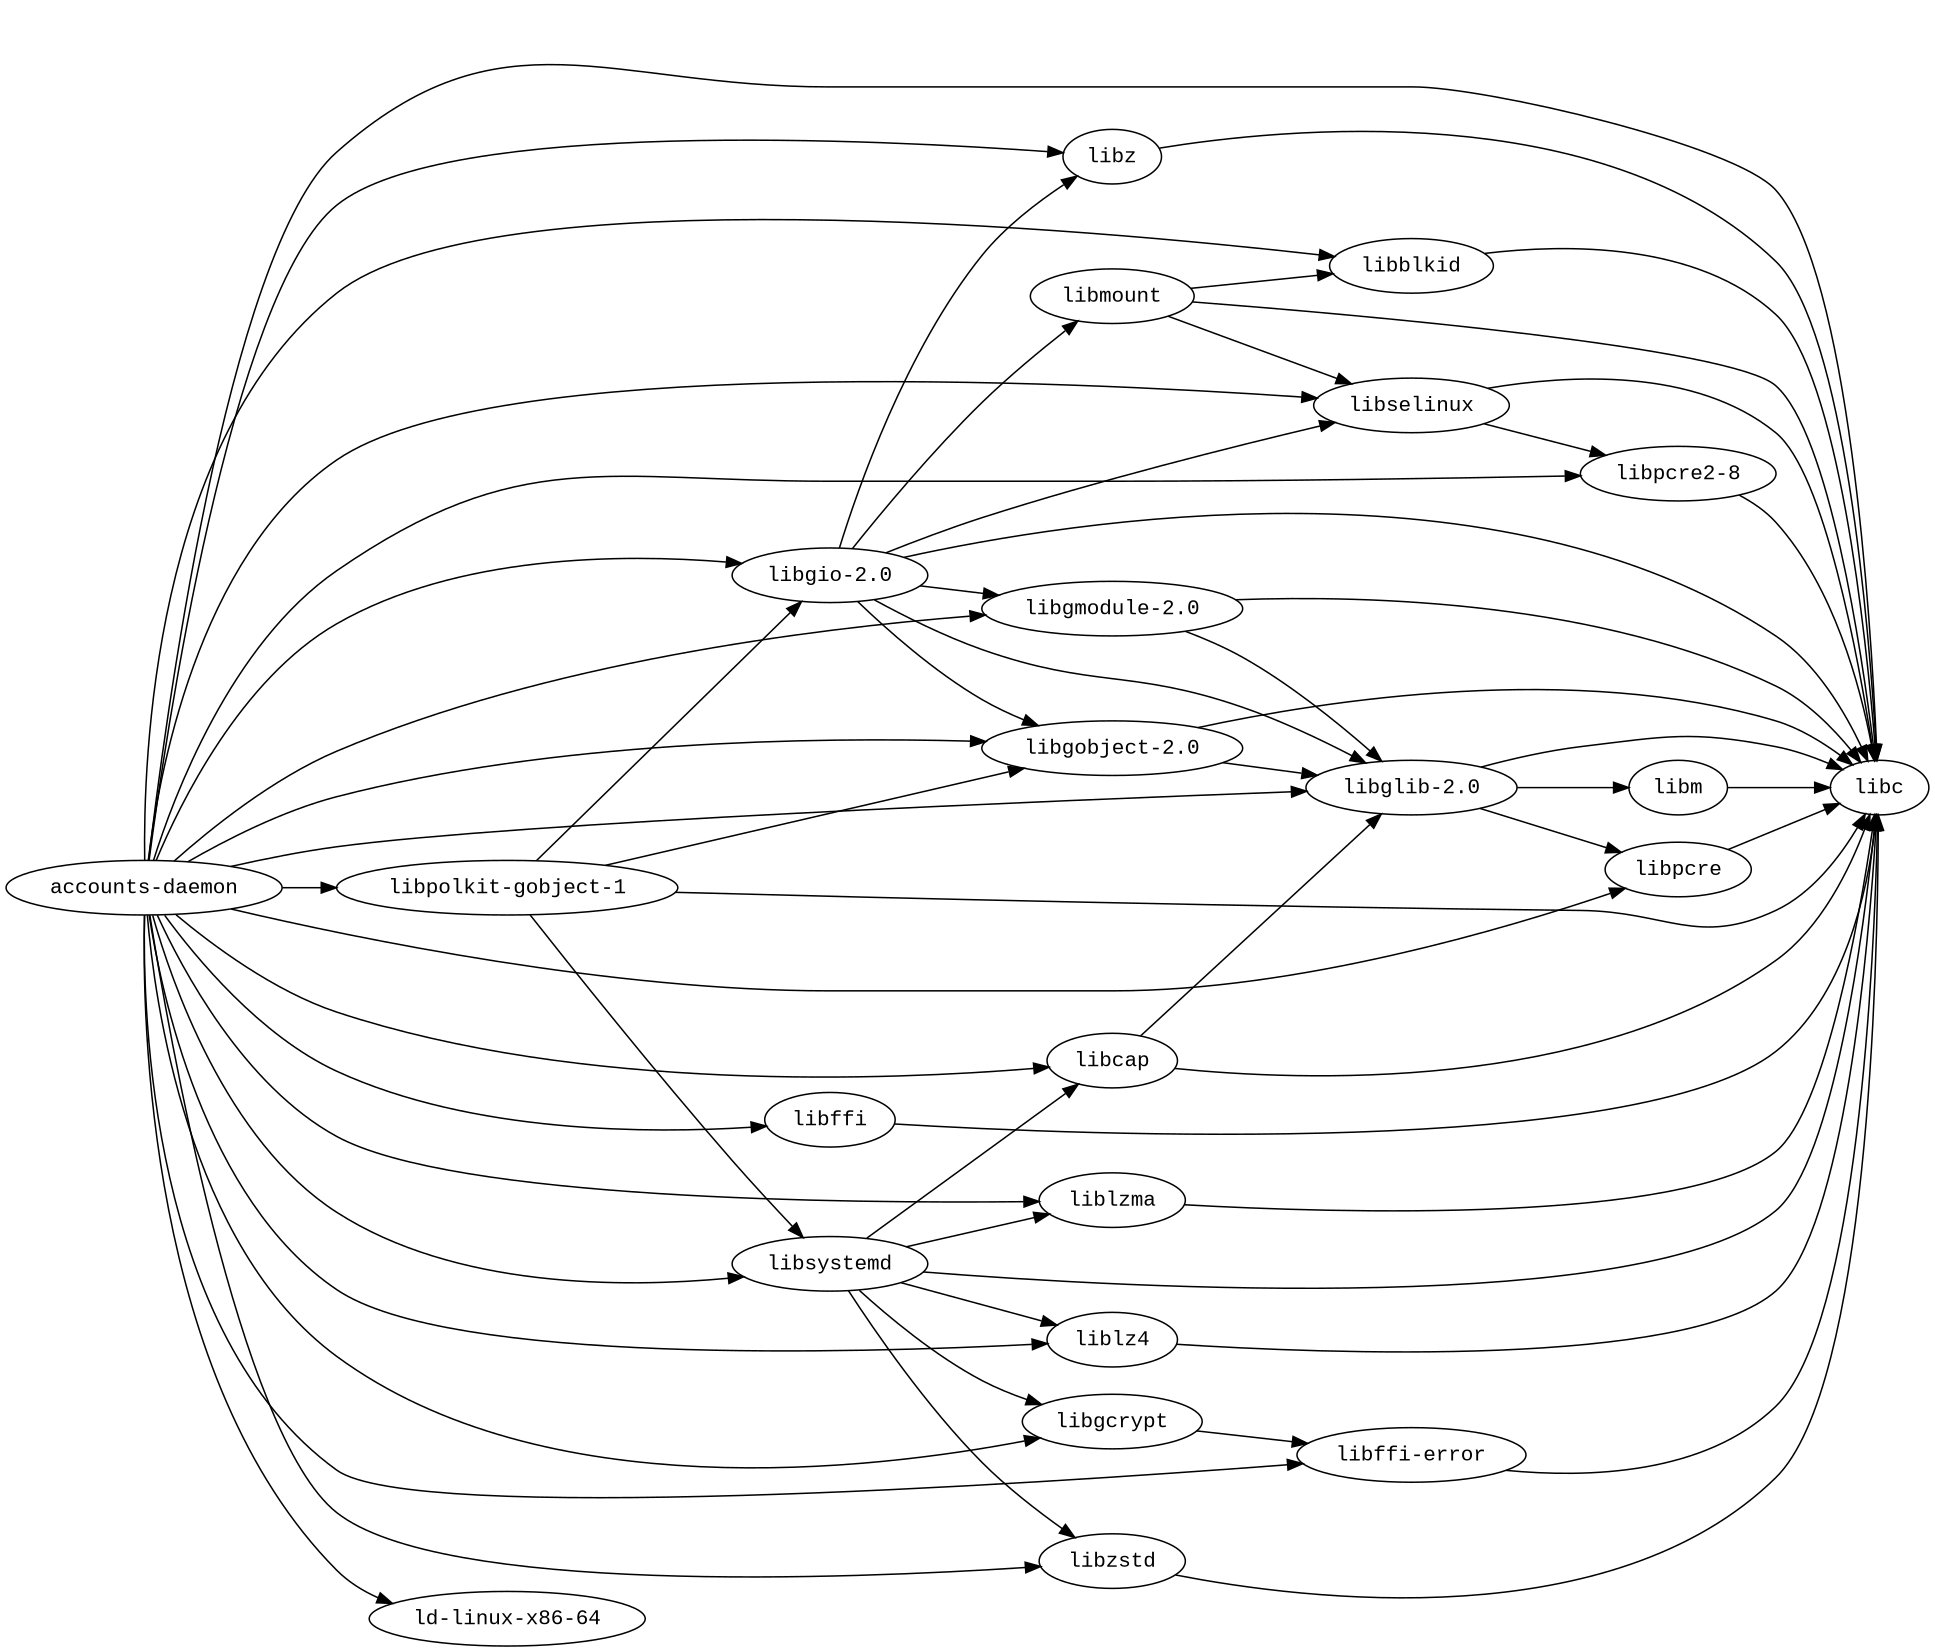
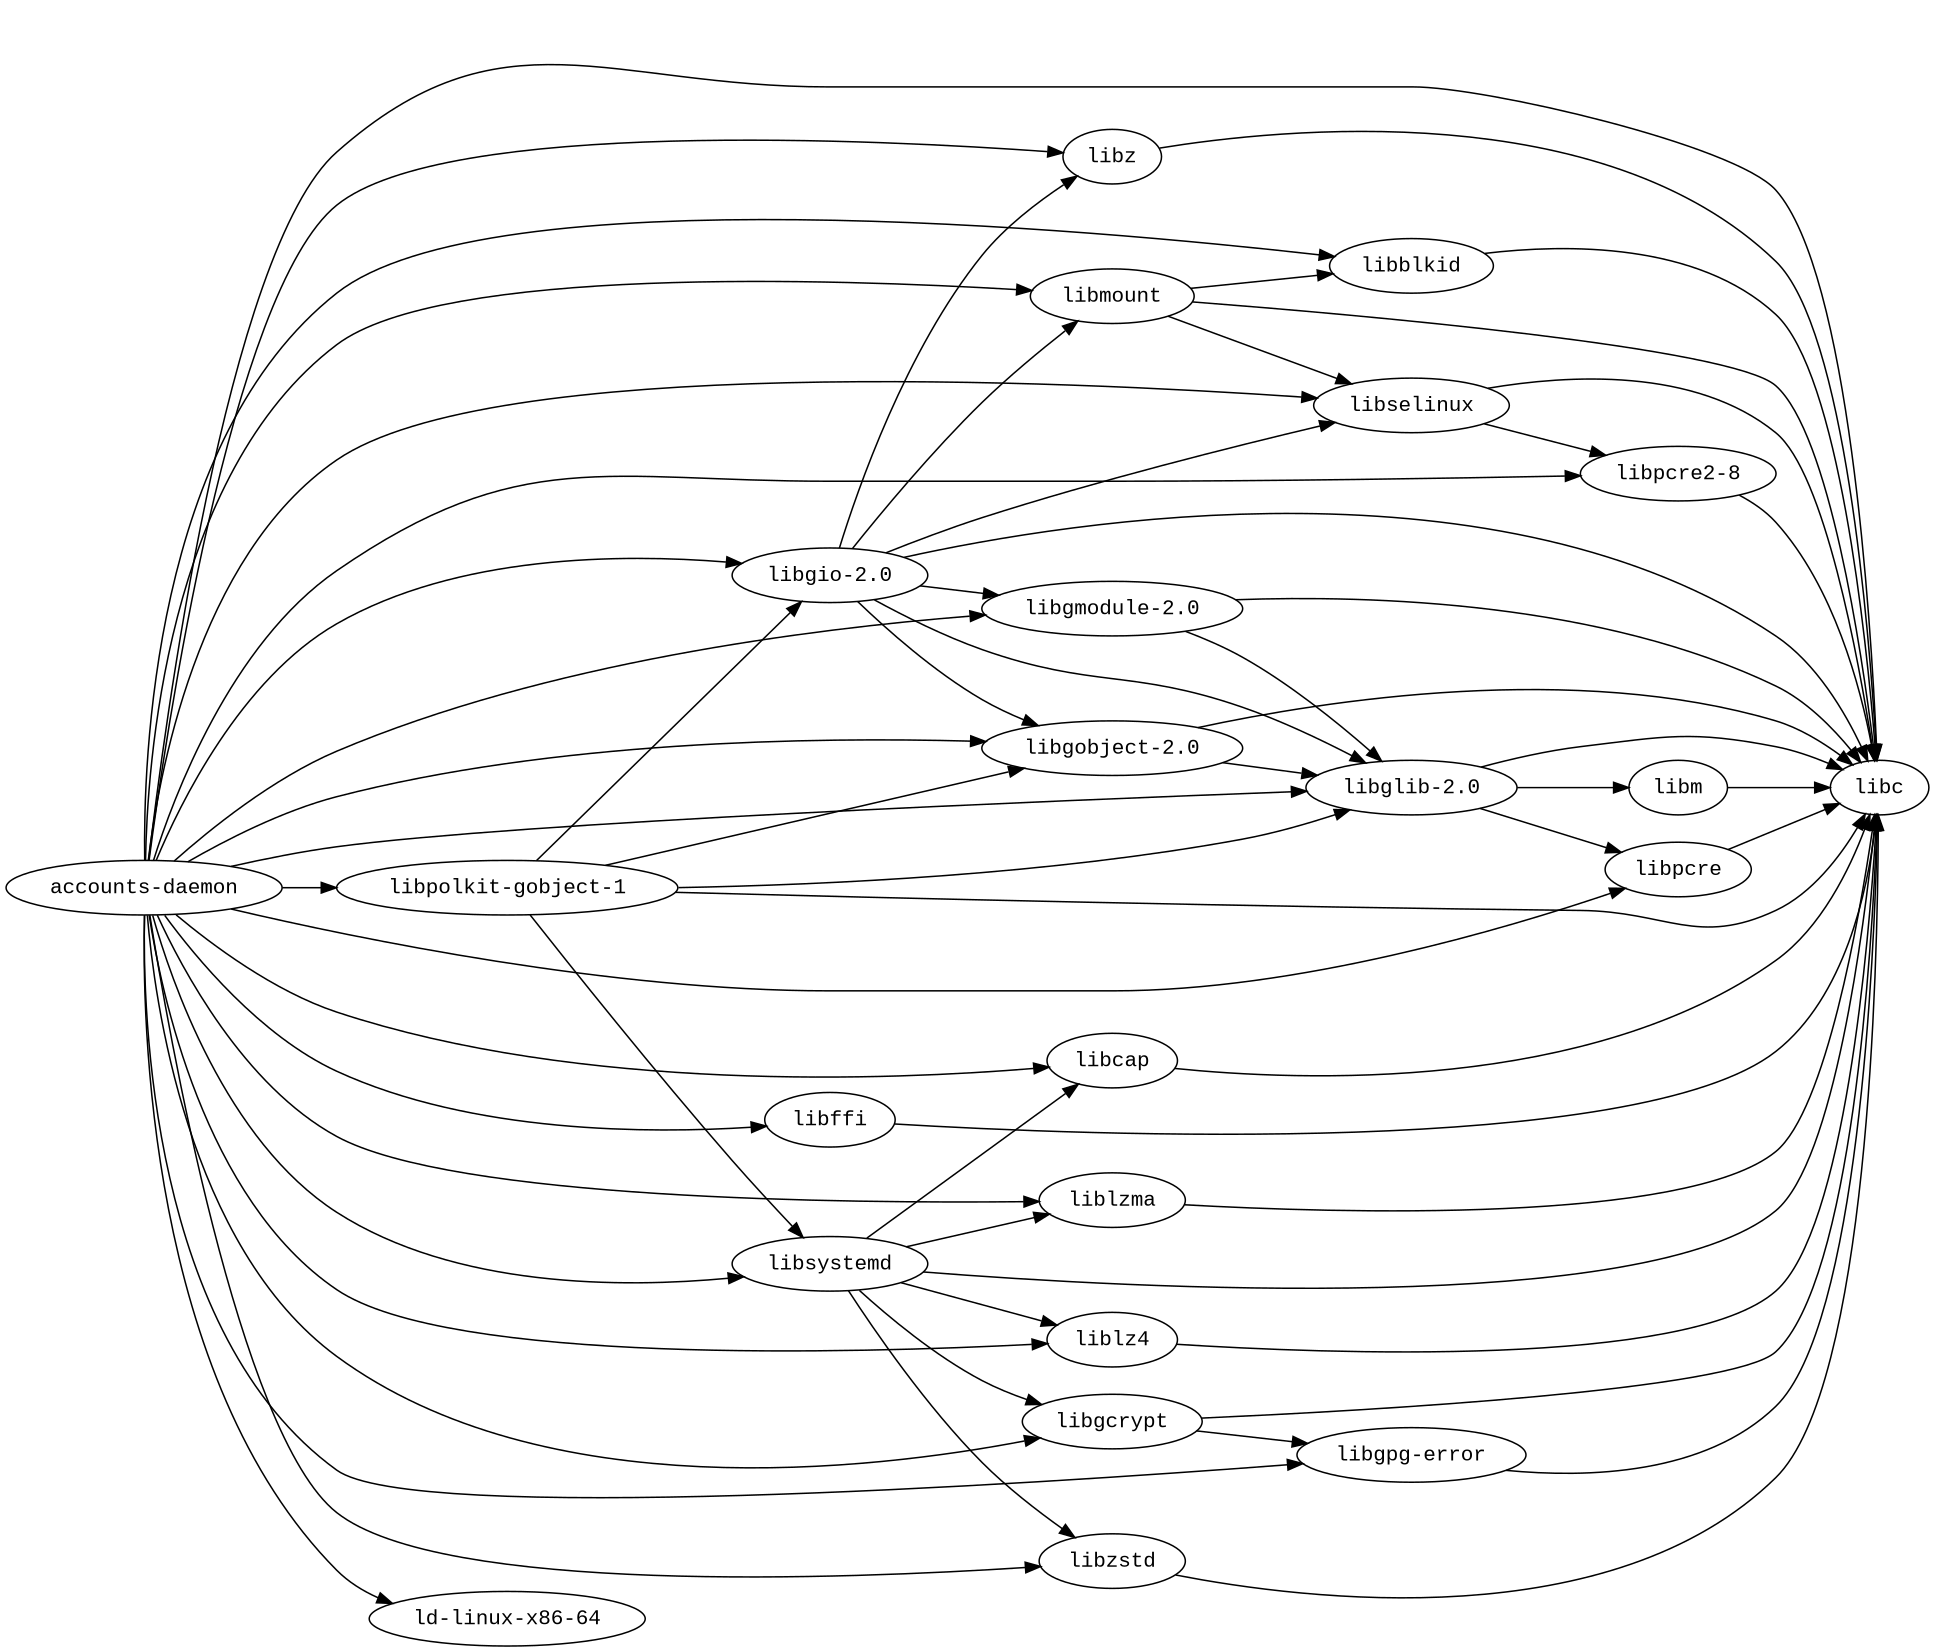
  digraph {
    fontname="Liberation Mono"
    rankdir=LR
    node [fontname="Liberation Mono"]
    edge [fontname="Liberation Mono"]
    "libgio-2.0"
    "libgobject-2.0"
    libc
    "libglib-2.0"
    libmount
    libselinux
    libz
    "libgmodule-2.0"
    libpcre
    libm
    libblkid
    "libpcre2-8"
    libffi
    libcap
    "accounts-daemon"
    "libpolkit-gobject-1"
    liblzma
    libsystemd
    libgcrypt
    liblz4
-   "libgpg-error" [label="libffi-error"]
+   "libgpg-error"
    libzstd
    "ld-linux-x86-64"
    "libgio-2.0" -> "libgobject-2.0"
    "libgio-2.0" -> libc
    "libgio-2.0" -> "libglib-2.0"
    "libgio-2.0" -> libmount
    "libgio-2.0" -> libselinux
    "libgio-2.0" -> libz
    "libgio-2.0" -> "libgmodule-2.0"
    "libgobject-2.0" -> libc
    "libgobject-2.0" -> "libglib-2.0"
    "libglib-2.0" -> libc
    "libglib-2.0" -> libpcre
    "libglib-2.0" -> libm
    libmount -> libc
    libmount -> libselinux
    libmount -> libblkid
    libselinux -> libc
    libselinux -> "libpcre2-8"
    libz -> libc
    "libgmodule-2.0" -> libc
    "libgmodule-2.0" -> "libglib-2.0"
    libpcre -> libc
    libm -> libc
    libblkid -> libc
    "libpcre2-8" -> libc
    libffi -> libc
    libcap -> libc
    "accounts-daemon" -> "libgio-2.0"
    "accounts-daemon" -> "libgobject-2.0"
    "accounts-daemon" -> libc
    "accounts-daemon" -> "libglib-2.0"
+   "accounts-daemon" -> libmount
    "accounts-daemon" -> libselinux
    "accounts-daemon" -> libz
    "accounts-daemon" -> "libgmodule-2.0"
    "accounts-daemon" -> libpcre
    "accounts-daemon" -> libblkid
    "accounts-daemon" -> "libpcre2-8"
    "accounts-daemon" -> libffi
    "accounts-daemon" -> libcap
    "accounts-daemon" -> "libpolkit-gobject-1"
    "accounts-daemon" -> liblzma
    "accounts-daemon" -> libsystemd
    "accounts-daemon" -> libgcrypt
    "accounts-daemon" -> liblz4
    "accounts-daemon" -> "libgpg-error"
    "accounts-daemon" -> libzstd
    "accounts-daemon" -> "ld-linux-x86-64"
    "libpolkit-gobject-1" -> "libgio-2.0"
    "libpolkit-gobject-1" -> "libgobject-2.0"
    "libpolkit-gobject-1" -> libc
-   libcap -> "libglib-2.0"
+   "libpolkit-gobject-1" -> "libglib-2.0"
    "libpolkit-gobject-1" -> libsystemd
    liblzma -> libc
    libsystemd -> libc
    libsystemd -> libcap
    libsystemd -> liblzma
    libsystemd -> libgcrypt
    libsystemd -> liblz4
    libsystemd -> libzstd
+   libgcrypt -> libc
    libgcrypt -> "libgpg-error"
    liblz4 -> libc
    "libgpg-error" -> libc
    libzstd -> libc
  }
